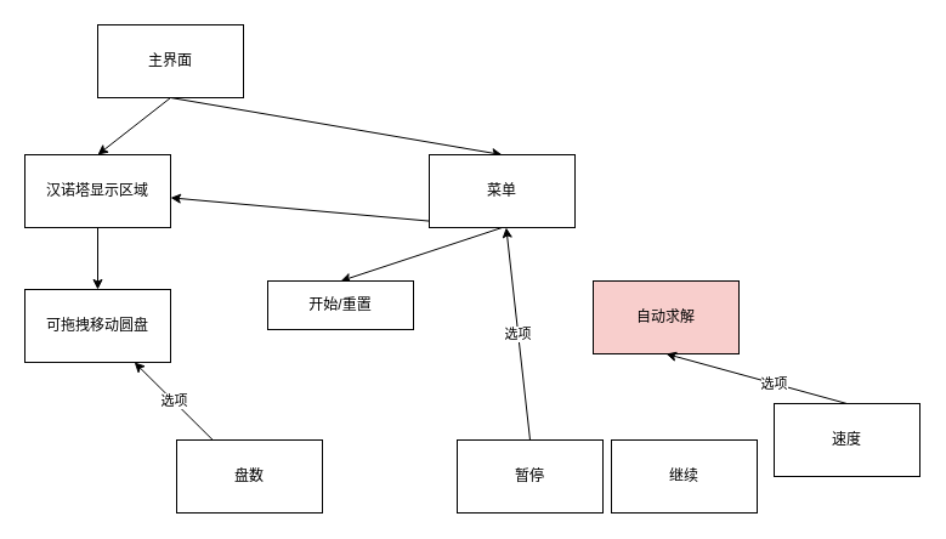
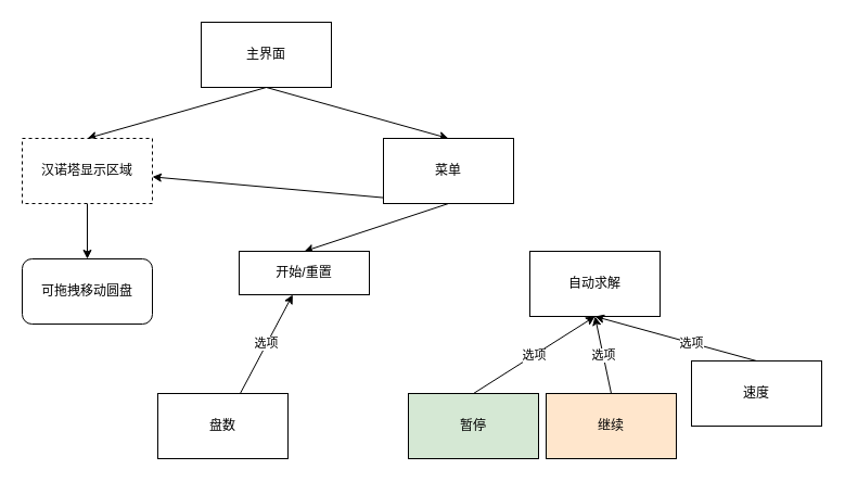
  <mxCell id="0" />
  <mxCell id="1" parent="0" />
  <mxCell id="2" style="edgeStyle=none;html=1;exitX=0.5;exitY=1;exitDx=0;exitDy=0;entryX=0.5;entryY=0;entryDx=0;entryDy=0;strokeColor=#000000;" edge="1" parent="1" source="4" target="6"><mxGeometry relative="1" as="geometry" /></mxCell>
  <mxCell id="3" style="edgeStyle=none;html=1;exitX=0.5;exitY=1;exitDx=0;exitDy=0;entryX=0.5;entryY=0;entryDx=0;entryDy=0;strokeColor=#000000;" edge="1" parent="1" source="4" target="9"><mxGeometry relative="1" as="geometry" /></mxCell>
- <mxCell id="4" value="主界面" style="whiteSpace=wrap;html=1;" vertex="1" parent="1"><mxGeometry x="80" y="20" width="120" height="60" as="geometry" /></mxCell>
+ <mxCell id="4" value="主界面" style="whiteSpace=wrap;html=1;" vertex="1" parent="1"><mxGeometry x="185" y="20" width="120" height="60" as="geometry" /></mxCell>
  <mxCell id="5" value="" style="edgeStyle=none;html=1;strokeColor=#000000;" edge="1" parent="1" source="6" target="11"><mxGeometry relative="1" as="geometry" /></mxCell>
- <mxCell id="6" value="汉诺塔显示区域" style="whiteSpace=wrap;html=1;" vertex="1" parent="1"><mxGeometry x="20" y="127" width="120" height="60" as="geometry" /></mxCell>
+ <mxCell id="6" value="汉诺塔显示区域" style="whiteSpace=wrap;html=1;dashed=1;" vertex="1" parent="1"><mxGeometry x="20" y="127" width="120" height="60" as="geometry" /></mxCell>
  <mxCell id="7" style="edgeStyle=none;html=1;exitX=0.5;exitY=1;exitDx=0;exitDy=0;entryX=0.5;entryY=0;entryDx=0;entryDy=0;strokeColor=#000000;" edge="1" parent="1" source="9" target="10"><mxGeometry relative="1" as="geometry" /></mxCell>
  <mxCell id="8" style="edgeStyle=none;html=1;exitX=0.5;exitY=1;exitDx=0;exitDy=0;strokeColor=#000000;" edge="1" parent="1" source="9" target="6"><mxGeometry relative="1" as="geometry" /></mxCell>
  <mxCell id="9" value="菜单" style="whiteSpace=wrap;html=1;" vertex="1" parent="1"><mxGeometry x="353" y="127" width="120" height="60" as="geometry" /></mxCell>
  <mxCell id="10" value="开始/重置" style="whiteSpace=wrap;html=1;" vertex="1" parent="1"><mxGeometry x="220" y="231" width="120" height="40" as="geometry" /></mxCell>
- <mxCell id="11" value="可拖拽移动圆盘" style="whiteSpace=wrap;html=1;" vertex="1" parent="1"><mxGeometry x="20" y="238" width="120" height="60" as="geometry" /></mxCell>
- <mxCell id="12" value="自动求解" style="whiteSpace=wrap;html=1;fillColor=#f8cecc;" vertex="1" parent="1"><mxGeometry x="488" y="231" width="120" height="60" as="geometry" /></mxCell>
- <mxCell id="13" value="选项" style="edgeStyle=none;html=1;strokeColor=#000000;" edge="1" parent="1" source="14" target="11"><mxGeometry relative="1" as="geometry" /></mxCell>
+ <mxCell id="11" value="可拖拽移动圆盘" style="whiteSpace=wrap;html=1;rounded=1;" vertex="1" parent="1"><mxGeometry x="20" y="238" width="120" height="60" as="geometry" /></mxCell>
+ <mxCell id="12" value="自动求解" style="whiteSpace=wrap;html=1;" vertex="1" parent="1"><mxGeometry x="488" y="231" width="120" height="60" as="geometry" /></mxCell>
+ <mxCell id="13" value="选项" style="edgeStyle=none;html=1;strokeColor=#000000;" edge="1" parent="1" source="14" target="10"><mxGeometry relative="1" as="geometry" /></mxCell>
  <mxCell id="14" value="盘数" style="whiteSpace=wrap;html=1;" vertex="1" parent="1"><mxGeometry x="145" y="362" width="120" height="60" as="geometry" /></mxCell>
- <mxCell id="15" value="选项" style="edgeStyle=none;html=1;exitX=0.5;exitY=0;exitDx=0;exitDy=0;strokeColor=#000000;" edge="1" parent="1" source="16" target="9"><mxGeometry relative="1" as="geometry" /></mxCell>
- <mxCell id="16" value="暂停" style="whiteSpace=wrap;html=1;" vertex="1" parent="1"><mxGeometry x="376" y="362" width="120" height="60" as="geometry" /></mxCell>
- <mxCell id="18" value="继续" style="whiteSpace=wrap;html=1;" vertex="1" parent="1"><mxGeometry x="503" y="362" width="120" height="60" as="geometry" /></mxCell>
+ <mxCell id="15" value="选项" style="edgeStyle=none;html=1;exitX=0.5;exitY=0;exitDx=0;exitDy=0;entryX=0.5;entryY=1;entryDx=0;entryDy=0;strokeColor=#000000;" edge="1" parent="1" source="16" target="12"><mxGeometry relative="1" as="geometry" /></mxCell>
+ <mxCell id="16" value="暂停" style="whiteSpace=wrap;html=1;fillColor=#d5e8d4;" vertex="1" parent="1"><mxGeometry x="376" y="362" width="120" height="60" as="geometry" /></mxCell>
+ <mxCell id="17" value="选项" style="edgeStyle=none;html=1;exitX=0.5;exitY=0;exitDx=0;exitDy=0;entryX=0.5;entryY=1;entryDx=0;entryDy=0;strokeColor=#000000;" edge="1" parent="1" source="18" target="12"><mxGeometry relative="1" as="geometry" /></mxCell>
+ <mxCell id="18" value="继续" style="whiteSpace=wrap;html=1;fillColor=#ffe6cc;" vertex="1" parent="1"><mxGeometry x="503" y="362" width="120" height="60" as="geometry" /></mxCell>
  <mxCell id="19" style="edgeStyle=none;html=1;exitX=0.5;exitY=0;exitDx=0;exitDy=0;entryX=0.5;entryY=1;entryDx=0;entryDy=0;strokeColor=#000000;" edge="1" parent="1" source="21" target="12"><mxGeometry relative="1" as="geometry" /></mxCell>
  <mxCell id="20" value="选项" style="edgeLabel;html=1;align=center;verticalAlign=middle;resizable=0;points=[];" vertex="1" connectable="0" parent="19"><mxGeometry x="-0.182" relative="1" as="geometry"><mxPoint as="offset" /></mxGeometry></mxCell>
  <mxCell id="21" value="速度" style="whiteSpace=wrap;html=1;" vertex="1" parent="1"><mxGeometry x="637" y="332" width="120" height="60" as="geometry" /></mxCell>
